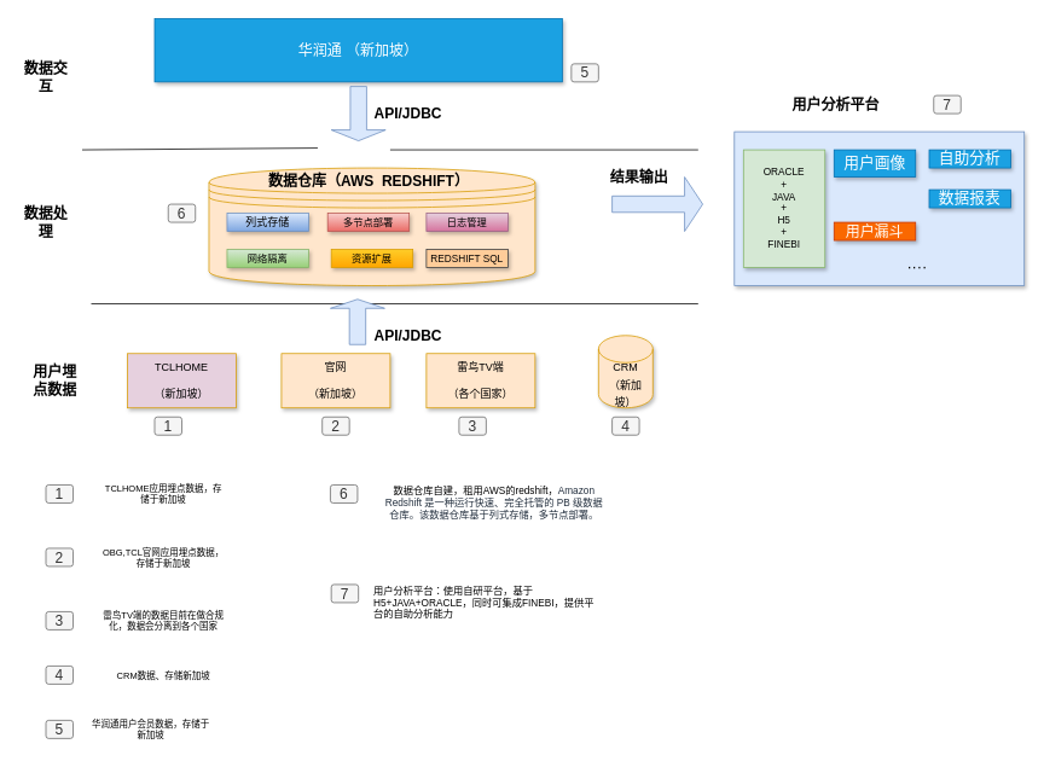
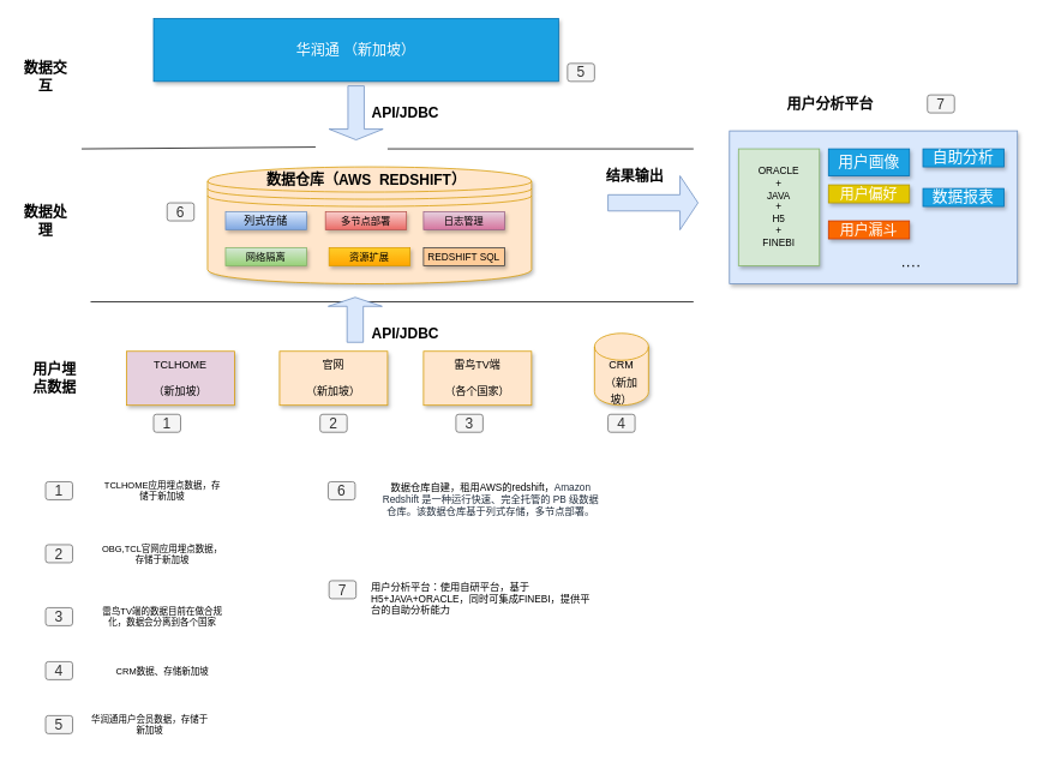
  <mxCell id="0" />
  <mxCell id="1" parent="0" />
  <mxCell id="2" value="" style="endArrow=none;html=1;" edge="1" parent="1"><mxGeometry width="50" height="50" relative="1" as="geometry"><mxPoint x="100" y="335" as="sourcePoint" /><mxPoint x="770" y="335" as="targetPoint" /></mxGeometry></mxCell>
  <mxCell id="3" value="TCLHOME&lt;br&gt;&lt;br&gt;（新加坡）" style="rounded=0;whiteSpace=wrap;html=1;fillColor=#e6d0de;strokeColor=#d79b00;shadow=1;" vertex="1" parent="1"><mxGeometry x="140" y="390" width="120" height="60" as="geometry" /></mxCell>
  <mxCell id="4" value="官网&lt;br&gt;&lt;br&gt;（新加坡）" style="rounded=0;whiteSpace=wrap;html=1;fillColor=#ffe6cc;strokeColor=#d79b00;shadow=1;" vertex="1" parent="1"><mxGeometry x="310" y="390" width="120" height="60" as="geometry" /></mxCell>
  <mxCell id="5" value="雷鸟TV端&lt;br&gt;&lt;br&gt;（各个国家）" style="rounded=0;whiteSpace=wrap;html=1;fillColor=#ffe6cc;strokeColor=#d79b00;shadow=1;" vertex="1" parent="1"><mxGeometry x="470" y="390" width="120" height="60" as="geometry" /></mxCell>
  <mxCell id="6" value="用户埋点数据" style="text;html=1;strokeColor=none;fillColor=none;align=center;verticalAlign=middle;whiteSpace=wrap;rounded=0;fontStyle=1;fontSize=16;" vertex="1" parent="1"><mxGeometry x="30" y="410" width="60" height="20" as="geometry" /></mxCell>
  <mxCell id="7" value="&lt;span style=&quot;font-size: 12px&quot;&gt;CRM&lt;br&gt;（新加坡）&lt;br&gt;&lt;/span&gt;" style="shape=cylinder3;whiteSpace=wrap;html=1;boundedLbl=1;backgroundOutline=1;size=15;fontSize=16;fillColor=#ffe6cc;strokeColor=#d79b00;shadow=1;" vertex="1" parent="1"><mxGeometry x="660" y="370" width="60" height="80" as="geometry" /></mxCell>
  <mxCell id="8" value="" style="shape=singleArrow;direction=north;whiteSpace=wrap;html=1;fontSize=16;fillColor=#dae8fc;strokeColor=#6c8ebf;" vertex="1" parent="1"><mxGeometry x="364" y="330" width="60" height="50" as="geometry" /></mxCell>
  <mxCell id="9" value="" style="shape=datastore;whiteSpace=wrap;html=1;fontSize=16;fillColor=#ffe6cc;strokeColor=#d79b00;shadow=1;" vertex="1" parent="1"><mxGeometry x="230" y="185" width="360" height="130" as="geometry" /></mxCell>
  <mxCell id="10" value="数据处理" style="text;html=1;strokeColor=none;fillColor=none;align=center;verticalAlign=middle;whiteSpace=wrap;rounded=0;fontStyle=1;fontSize=16;" vertex="1" parent="1"><mxGeometry x="20" y="235" width="60" height="20" as="geometry" /></mxCell>
  <mxCell id="11" value="华润通 （新加坡）" style="rounded=0;whiteSpace=wrap;html=1;fontSize=16;fillColor=#1ba1e2;strokeColor=#006EAF;fontColor=#ffffff;shadow=1;" vertex="1" parent="1"><mxGeometry x="170" y="20" width="450" height="70" as="geometry" /></mxCell>
  <mxCell id="12" value="" style="rounded=0;whiteSpace=wrap;html=1;fontSize=16;fillColor=#dae8fc;strokeColor=#6c8ebf;align=center;shadow=1;" vertex="1" parent="1"><mxGeometry x="810" y="145" width="320" height="170" as="geometry" /></mxCell>
  <mxCell id="13" value="1" style="text;html=1;strokeColor=#666666;align=center;verticalAlign=middle;whiteSpace=wrap;rounded=1;fontSize=16;fillColor=#f5f5f5;fontColor=#333333;" vertex="1" parent="1"><mxGeometry x="170" y="460" width="30" height="20" as="geometry" /></mxCell>
  <mxCell id="14" value="2" style="text;html=1;strokeColor=#666666;align=center;verticalAlign=middle;whiteSpace=wrap;rounded=1;fontSize=16;fillColor=#f5f5f5;fontColor=#333333;" vertex="1" parent="1"><mxGeometry x="355" y="460" width="30" height="20" as="geometry" /></mxCell>
  <mxCell id="15" value="3" style="text;html=1;strokeColor=#666666;align=center;verticalAlign=middle;whiteSpace=wrap;rounded=1;fontSize=16;fillColor=#f5f5f5;fontColor=#333333;" vertex="1" parent="1"><mxGeometry x="506" y="460" width="30" height="20" as="geometry" /></mxCell>
  <mxCell id="16" value="4" style="text;html=1;strokeColor=#666666;align=center;verticalAlign=middle;whiteSpace=wrap;rounded=1;fontSize=16;fillColor=#f5f5f5;fontColor=#333333;" vertex="1" parent="1"><mxGeometry x="675" y="460" width="30" height="20" as="geometry" /></mxCell>
  <mxCell id="17" value="数据交互" style="text;html=1;strokeColor=none;fillColor=none;align=center;verticalAlign=middle;whiteSpace=wrap;rounded=0;fontStyle=1;fontSize=16;" vertex="1" parent="1"><mxGeometry x="20" y="75" width="60" height="20" as="geometry" /></mxCell>
  <mxCell id="18" value="" style="endArrow=none;html=1;" edge="1" parent="1"><mxGeometry width="50" height="50" relative="1" as="geometry"><mxPoint x="430" y="165" as="sourcePoint" /><mxPoint x="770" y="165" as="targetPoint" /></mxGeometry></mxCell>
  <mxCell id="19" value="API/JDBC" style="text;html=1;strokeColor=none;fillColor=none;align=center;verticalAlign=middle;whiteSpace=wrap;rounded=0;fontStyle=1;fontSize=16;" vertex="1" parent="1"><mxGeometry x="420" y="360" width="60" height="20" as="geometry" /></mxCell>
  <mxCell id="20" value="" style="shape=singleArrow;whiteSpace=wrap;html=1;gradientColor=none;fontSize=16;fillColor=#dae8fc;strokeColor=#6c8ebf;" vertex="1" parent="1"><mxGeometry x="675" y="195" width="100" height="60" as="geometry" /></mxCell>
  <mxCell id="21" value="结果输出" style="text;html=1;strokeColor=none;fillColor=none;align=center;verticalAlign=middle;whiteSpace=wrap;rounded=0;fontStyle=1;fontSize=16;" vertex="1" parent="1"><mxGeometry x="670" y="185" width="70" height="20" as="geometry" /></mxCell>
  <mxCell id="22" value="" style="shape=singleArrow;direction=south;whiteSpace=wrap;html=1;strokeColor=#6c8ebf;fillColor=#dae8fc;gradientColor=none;fontSize=16;fontColor=#000000;" vertex="1" parent="1"><mxGeometry x="365" y="95" width="60" height="60" as="geometry" /></mxCell>
  <mxCell id="23" value="" style="endArrow=none;html=1;" edge="1" parent="1"><mxGeometry width="50" height="50" relative="1" as="geometry"><mxPoint x="90" y="165" as="sourcePoint" /><mxPoint x="350" y="163" as="targetPoint" /></mxGeometry></mxCell>
  <mxCell id="24" value="用户画像" style="text;html=1;strokeColor=#006EAF;fillColor=#1ba1e2;align=center;verticalAlign=middle;whiteSpace=wrap;rounded=0;fontSize=17;fontColor=#ffffff;shadow=1;" vertex="1" parent="1"><mxGeometry x="920" y="165" width="90" height="30" as="geometry" /></mxCell>
+ <mxCell id="25" value="用户偏好" style="text;html=1;strokeColor=#B09500;fillColor=#e3c800;align=center;verticalAlign=middle;whiteSpace=wrap;rounded=0;fontSize=16;fontColor=#ffffff;shadow=1;" vertex="1" parent="1"><mxGeometry x="920" y="205" width="90" height="20" as="geometry" /></mxCell>
  <mxCell id="26" value="用户漏斗" style="text;html=1;strokeColor=#C73500;fillColor=#fa6800;align=center;verticalAlign=middle;whiteSpace=wrap;rounded=0;fontSize=16;fontColor=#ffffff;shadow=1;" vertex="1" parent="1"><mxGeometry x="920" y="245" width="90" height="20" as="geometry" /></mxCell>
  <mxCell id="27" style="edgeStyle=orthogonalEdgeStyle;rounded=0;orthogonalLoop=1;jettySize=auto;html=1;exitX=0.5;exitY=1;exitDx=0;exitDy=0;fontSize=17;fontColor=#000000;" edge="1" parent="1" source="26" target="26"><mxGeometry relative="1" as="geometry" /></mxCell>
  <mxCell id="28" value="1" style="text;html=1;strokeColor=#666666;align=center;verticalAlign=middle;whiteSpace=wrap;rounded=1;fontSize=16;fillColor=#f5f5f5;fontColor=#333333;" vertex="1" parent="1"><mxGeometry x="50" y="535" width="30" height="20" as="geometry" /></mxCell>
  <mxCell id="29" value="TCLHOME应用埋点数据，存储于新加坡" style="text;html=1;strokeColor=none;fillColor=none;align=center;verticalAlign=middle;whiteSpace=wrap;rounded=0;fontSize=10;fontColor=#000000;" vertex="1" parent="1"><mxGeometry x="110" y="525" width="140" height="40" as="geometry" /></mxCell>
  <mxCell id="30" value="用户分析平台" style="text;html=1;strokeColor=none;fillColor=none;align=center;verticalAlign=middle;whiteSpace=wrap;rounded=0;fontSize=16;fontColor=#000000;fontStyle=1;" vertex="1" parent="1"><mxGeometry x="837" y="105" width="170" height="20" as="geometry" /></mxCell>
  <mxCell id="31" value="····" style="text;html=1;strokeColor=none;fillColor=none;align=center;verticalAlign=middle;whiteSpace=wrap;rounded=0;fontSize=17;fontColor=#000000;" vertex="1" parent="1"><mxGeometry x="992" y="285" width="40" height="20" as="geometry" /></mxCell>
  <mxCell id="32" value="2" style="text;html=1;strokeColor=#666666;align=center;verticalAlign=middle;whiteSpace=wrap;rounded=1;fontSize=16;fillColor=#f5f5f5;fontColor=#333333;" vertex="1" parent="1"><mxGeometry x="50" y="605" width="30" height="20" as="geometry" /></mxCell>
  <mxCell id="33" value="OBG,TCL官网应用埋点数据，存储于新加坡" style="text;html=1;strokeColor=none;fillColor=none;align=center;verticalAlign=middle;whiteSpace=wrap;rounded=0;fontSize=10;fontColor=#000000;" vertex="1" parent="1"><mxGeometry x="110" y="595" width="140" height="40" as="geometry" /></mxCell>
  <mxCell id="34" value="3" style="text;html=1;strokeColor=#666666;align=center;verticalAlign=middle;whiteSpace=wrap;rounded=1;fontSize=16;fillColor=#f5f5f5;fontColor=#333333;" vertex="1" parent="1"><mxGeometry x="50" y="675" width="30" height="20" as="geometry" /></mxCell>
  <mxCell id="35" value="雷鸟TV端的数据目前在做合规化，数据会分离到各个国家" style="text;html=1;strokeColor=none;fillColor=none;align=center;verticalAlign=middle;whiteSpace=wrap;rounded=0;fontSize=10;fontColor=#000000;" vertex="1" parent="1"><mxGeometry x="110" y="665" width="140" height="40" as="geometry" /></mxCell>
  <mxCell id="36" value="4" style="text;html=1;strokeColor=#666666;align=center;verticalAlign=middle;whiteSpace=wrap;rounded=1;fontSize=16;fillColor=#f5f5f5;fontColor=#333333;" vertex="1" parent="1"><mxGeometry x="50" y="735" width="30" height="20" as="geometry" /></mxCell>
  <mxCell id="37" value="CRM数据、存储新加坡" style="text;html=1;strokeColor=none;fillColor=none;align=center;verticalAlign=middle;whiteSpace=wrap;rounded=0;fontSize=10;fontColor=#000000;" vertex="1" parent="1"><mxGeometry x="110" y="725" width="140" height="40" as="geometry" /></mxCell>
  <mxCell id="38" value="5" style="text;html=1;strokeColor=#666666;align=center;verticalAlign=middle;whiteSpace=wrap;rounded=1;fontSize=16;fillColor=#f5f5f5;fontColor=#333333;" vertex="1" parent="1"><mxGeometry x="50" y="795" width="30" height="20" as="geometry" /></mxCell>
  <mxCell id="39" value="5" style="text;html=1;strokeColor=#666666;align=center;verticalAlign=middle;whiteSpace=wrap;rounded=1;fontSize=16;fillColor=#f5f5f5;fontColor=#333333;" vertex="1" parent="1"><mxGeometry x="630" y="70" width="30" height="20" as="geometry" /></mxCell>
  <mxCell id="40" value="华润通用户会员数据，存储于新加坡" style="text;html=1;strokeColor=none;fillColor=none;align=center;verticalAlign=middle;whiteSpace=wrap;rounded=0;fontSize=10;fontColor=#000000;" vertex="1" parent="1"><mxGeometry x="96" y="785" width="140" height="40" as="geometry" /></mxCell>
  <mxCell id="41" value="6" style="text;html=1;strokeColor=#666666;align=center;verticalAlign=middle;whiteSpace=wrap;rounded=1;fontSize=16;fillColor=#f5f5f5;fontColor=#333333;" vertex="1" parent="1"><mxGeometry x="185" y="225" width="30" height="20" as="geometry" /></mxCell>
  <mxCell id="42" value="6" style="text;html=1;strokeColor=#666666;align=center;verticalAlign=middle;whiteSpace=wrap;rounded=1;fontSize=16;fillColor=#f5f5f5;fontColor=#333333;" vertex="1" parent="1"><mxGeometry x="364" y="535" width="30" height="20" as="geometry" /></mxCell>
  <mxCell id="43" value="API/JDBC" style="text;html=1;strokeColor=none;fillColor=none;align=center;verticalAlign=middle;whiteSpace=wrap;rounded=0;fontStyle=1;fontSize=16;" vertex="1" parent="1"><mxGeometry x="420" y="115" width="60" height="20" as="geometry" /></mxCell>
  <mxCell id="44" value="&lt;font style=&quot;font-size: 11px&quot;&gt;数据仓库自建，租用AWS的redshift，&lt;span style=&quot;color: rgb(35 , 47 , 62) ; text-align: left ; background-color: rgb(255 , 255 , 255) ; font-size: 11px&quot;&gt;Amazon Redshift 是一种运行快速、完全托管的 PB 级数据仓库。该数据仓库基于列式存储，多节点部署。&lt;/span&gt;&lt;/font&gt;" style="text;html=1;strokeColor=none;fillColor=none;align=center;verticalAlign=middle;whiteSpace=wrap;rounded=0;fontSize=10;fontColor=#000000;" vertex="1" parent="1"><mxGeometry x="420" y="525" width="250" height="60" as="geometry" /></mxCell>
  <mxCell id="45" value="数据仓库（AWS&amp;nbsp; REDSHIFT）" style="text;html=1;strokeColor=none;fillColor=none;align=center;verticalAlign=middle;whiteSpace=wrap;rounded=0;fontSize=16;fontColor=#000000;fontStyle=1;" vertex="1" parent="1"><mxGeometry x="293.5" y="189" width="225" height="20" as="geometry" /></mxCell>
  <mxCell id="46" value="列式存储" style="text;html=1;strokeColor=#6c8ebf;fillColor=#dae8fc;align=center;verticalAlign=middle;whiteSpace=wrap;rounded=0;fontSize=12;gradientColor=#7ea6e0;shadow=1;" vertex="1" parent="1"><mxGeometry x="250" y="235" width="90" height="20" as="geometry" /></mxCell>
  <mxCell id="47" value="多节点部署" style="text;html=1;strokeColor=#b85450;fillColor=#f8cecc;align=center;verticalAlign=middle;whiteSpace=wrap;rounded=0;fontSize=11;gradientColor=#ea6b66;shadow=1;" vertex="1" parent="1"><mxGeometry x="361" y="235" width="90" height="20" as="geometry" /></mxCell>
  <mxCell id="48" value="日志管理" style="text;html=1;strokeColor=#996185;fillColor=#e6d0de;align=center;verticalAlign=middle;whiteSpace=wrap;rounded=0;fontSize=11;gradientColor=#d5739d;shadow=1;" vertex="1" parent="1"><mxGeometry x="470" y="235" width="90" height="20" as="geometry" /></mxCell>
  <mxCell id="49" value="网络隔离" style="text;html=1;strokeColor=#82b366;fillColor=#d5e8d4;align=center;verticalAlign=middle;whiteSpace=wrap;rounded=0;fontSize=11;gradientColor=#97d077;shadow=1;" vertex="1" parent="1"><mxGeometry x="250" y="275" width="90" height="20" as="geometry" /></mxCell>
  <mxCell id="50" value="资源扩展" style="text;html=1;strokeColor=#d79b00;fillColor=#ffcd28;align=center;verticalAlign=middle;whiteSpace=wrap;rounded=0;fontSize=11;gradientColor=#ffa500;shadow=1;" vertex="1" parent="1"><mxGeometry x="365" y="275" width="90" height="20" as="geometry" /></mxCell>
  <mxCell id="51" value="REDSHIFT SQL" style="text;html=1;strokeColor=#36393d;fillColor=#ffcc99;align=center;verticalAlign=middle;whiteSpace=wrap;rounded=0;fontSize=11;shadow=1;" vertex="1" parent="1"><mxGeometry x="470" y="275" width="90" height="20" as="geometry" /></mxCell>
  <mxCell id="52" value="自助分析" style="text;html=1;strokeColor=#006EAF;fillColor=#1ba1e2;align=center;verticalAlign=middle;whiteSpace=wrap;rounded=0;fontSize=17;fontColor=#ffffff;shadow=1;" vertex="1" parent="1"><mxGeometry x="1025" y="165" width="90" height="20" as="geometry" /></mxCell>
  <mxCell id="53" value="数据报表" style="text;html=1;strokeColor=#006EAF;fillColor=#1ba1e2;align=center;verticalAlign=middle;whiteSpace=wrap;rounded=0;fontSize=17;fontColor=#ffffff;shadow=1;" vertex="1" parent="1"><mxGeometry x="1025" y="209" width="90" height="20" as="geometry" /></mxCell>
  <mxCell id="54" value="7" style="text;html=1;strokeColor=#666666;align=center;verticalAlign=middle;whiteSpace=wrap;rounded=1;fontSize=16;fillColor=#f5f5f5;fontColor=#333333;" vertex="1" parent="1"><mxGeometry x="1030" y="105" width="30" height="20" as="geometry" /></mxCell>
  <mxCell id="55" value="ORACLE&lt;br style=&quot;font-size: 11px&quot;&gt;+&lt;br style=&quot;font-size: 11px&quot;&gt;JAVA&lt;br style=&quot;font-size: 11px&quot;&gt;+&lt;br style=&quot;font-size: 11px&quot;&gt;H5&lt;br&gt;+&lt;br&gt;FINEBI" style="text;html=1;align=center;verticalAlign=middle;whiteSpace=wrap;rounded=0;fontSize=11;shadow=1;fillColor=#d5e8d4;strokeColor=#82b366;" vertex="1" parent="1"><mxGeometry x="820" y="165" width="90" height="130" as="geometry" /></mxCell>
  <mxCell id="56" value="7" style="text;html=1;strokeColor=#666666;align=center;verticalAlign=middle;whiteSpace=wrap;rounded=1;fontSize=16;fillColor=#f5f5f5;fontColor=#333333;" vertex="1" parent="1"><mxGeometry x="365" y="645" width="30" height="20" as="geometry" /></mxCell>
  <mxCell id="57" value="&lt;span style=&quot;font-size: 11px&quot;&gt;用户分析平台：使用自研平台，基于H5+JAVA+ORACLE，同时可集成FINEBI，提供平台的自助分析能力&lt;/span&gt;" style="text;html=1;strokeColor=none;fillColor=none;align=left;verticalAlign=middle;whiteSpace=wrap;rounded=0;fontSize=10;fontColor=#000000;" vertex="1" parent="1"><mxGeometry x="410" y="635" width="250" height="60" as="geometry" /></mxCell>
